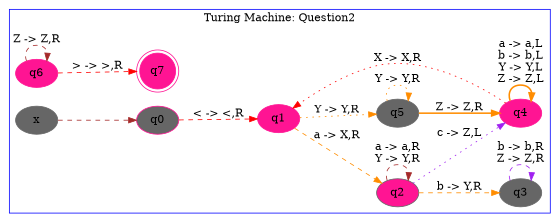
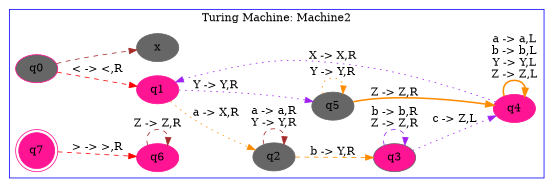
  digraph {
    rankdir=LR
    node [color=deeppink style=filled]
    edge [color=darkorange style=dashed]
    q0 [fillcolor=gray40]
    q1
-   q2 [color=gray40 fillcolor=deeppink]
+   q2 [color=gray40]
    q5 [color=gray40]
    q7 [shape=doublecircle]
-   q3 [color=gray40]
+   q3 [color=gray40 fillcolor=deeppink]
    q4
    q6
    x [color=gray40]
    subgraph cluster_1 {
      color=blue
-     label="Turing Machine: Question2"
+     label="Turing Machine: Machine2"
      q0
      q1
      q2
      q5
      q7
      q3
      q4
      q6
      x
    }
    q0 -> q1 [color=red label="< -> <,R"]
-   q1 -> q2 [label="a -> X,R"]
-   q1 -> q5 [label="Y -> Y,R" style=dotted]
+   q1 -> q2 [label="a -> X,R" style=dotted]
+   q1 -> q5 [color=purple label="Y -> Y,R" style=dotted]
    q2 -> q2 [color=brown label="a -> a,R\nY -> Y,R"]
    q2 -> q3 [label="b -> Y,R"]
    q5 -> q5 [label="Y -> Y,R" style=dotted]
    q5 -> q4 [label="Z -> Z,R" style=bold]
    q3 -> q3 [color=purple label="b -> b,R\nZ -> Z,R"]
-   q2 -> q4 [color=purple label="c -> Z,L" style=dotted]
-   q4 -> q1 [color=red label="X -> X,R" style=dotted]
+   q3 -> q4 [color=purple label="c -> Z,L" style=dotted]
+   q4 -> q1 [color=purple label="X -> X,R" style=dotted]
    q4 -> q4 [label="a -> a,L\nb -> b,L\nY -> Y,L\nZ -> Z,L" style=bold]
-   q6 -> q7 [color=red label="> -> >,R"]
+   q7 -> q6 [color=red label="> -> >,R"]
    q6 -> q6 [color=brown label="Z -> Z,R"]
-   x -> q0 [color=brown]
+   q0 -> x [color=brown]
  }
